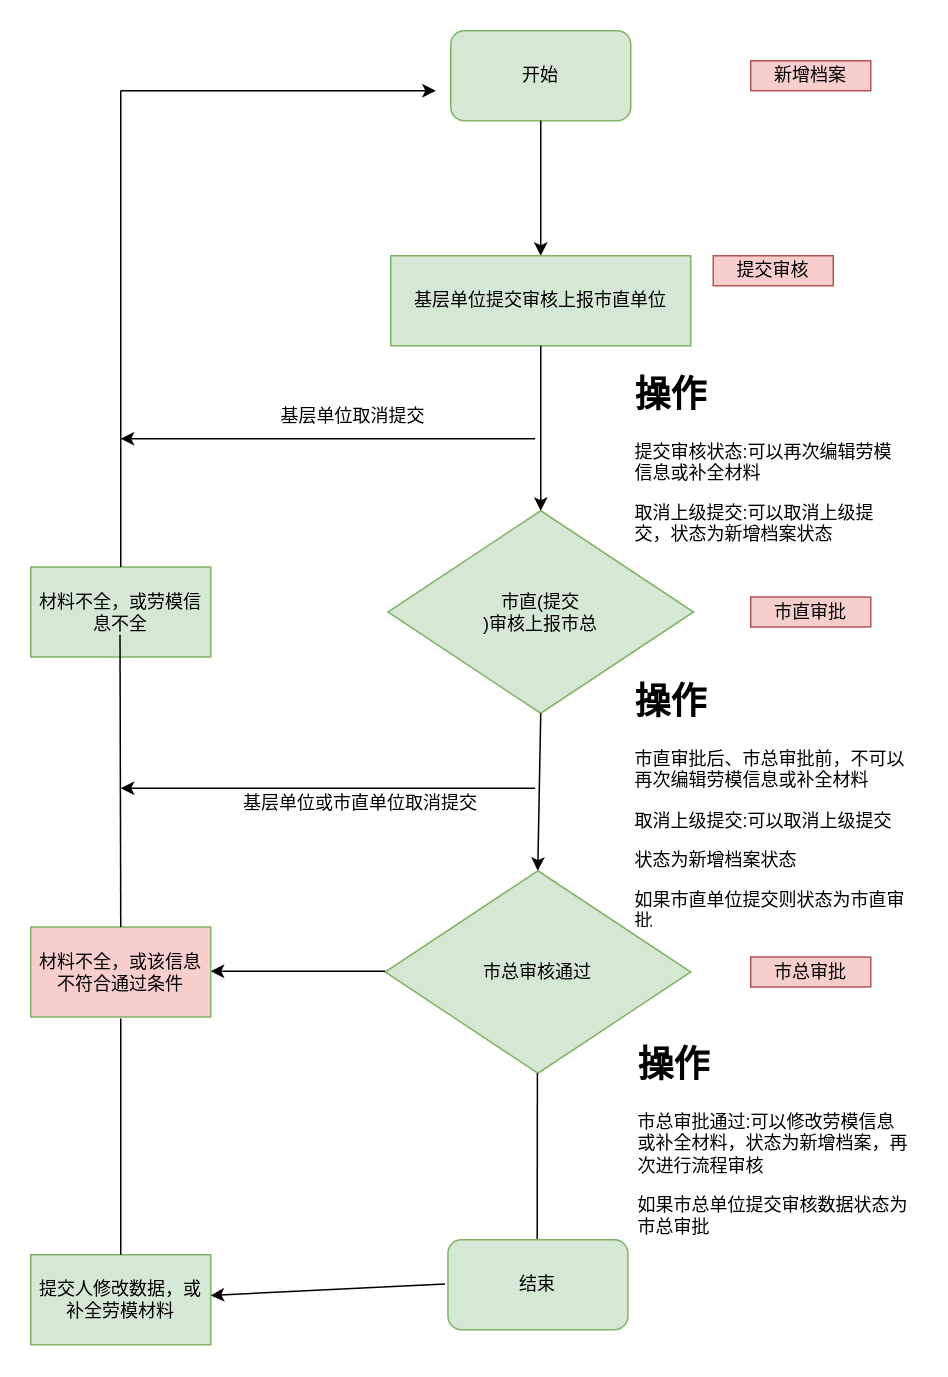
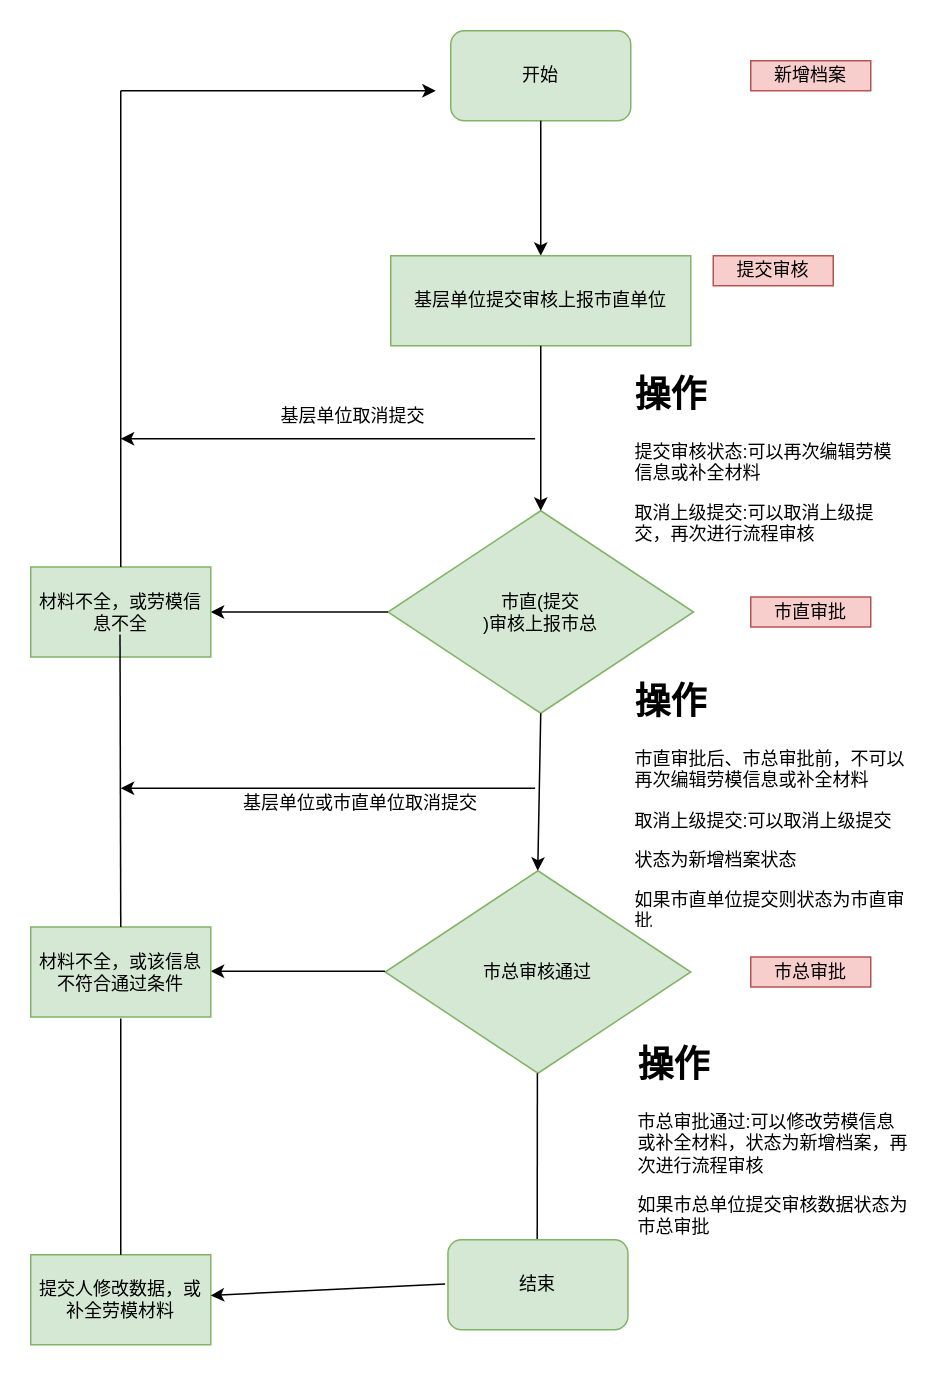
  <mxCell id="0" />
  <mxCell id="1" parent="0" />
  <mxCell id="2" value="开始" style="rounded=1;whiteSpace=wrap;html=1;fillColor=#d5e8d4;strokeColor=#82b366;" parent="1" vertex="1"><mxGeometry x="300" y="20" width="120" height="60" as="geometry" /></mxCell>
  <mxCell id="3" value="" style="endArrow=classic;html=1;" parent="1" source="2" edge="1"><mxGeometry width="50" height="50" relative="1" as="geometry"><mxPoint x="330" y="240" as="sourcePoint" /><mxPoint x="360" y="170" as="targetPoint" /></mxGeometry></mxCell>
  <mxCell id="4" value="基层单位提交审核上报市直单位" style="rounded=0;whiteSpace=wrap;html=1;fillColor=#d5e8d4;strokeColor=#82b366;" parent="1" vertex="1"><mxGeometry x="260" y="170" width="200" height="60" as="geometry" /></mxCell>
  <mxCell id="5" value="市直(提交&lt;br&gt;)审核上报市总" style="rhombus;whiteSpace=wrap;html=1;fillColor=#d5e8d4;strokeColor=#82b366;" parent="1" vertex="1"><mxGeometry x="258.13" y="340" width="203.75" height="135" as="geometry" /></mxCell>
  <mxCell id="6" value="" style="endArrow=classic;html=1;exitX=0.5;exitY=1;exitDx=0;exitDy=0;entryX=0.5;entryY=0;entryDx=0;entryDy=0;" parent="1" source="4" target="5" edge="1"><mxGeometry width="50" height="50" relative="1" as="geometry"><mxPoint x="330" y="340" as="sourcePoint" /><mxPoint x="380" y="290" as="targetPoint" /><Array as="points" /></mxGeometry></mxCell>
+ <mxCell id="7" value="" style="endArrow=classic;html=1;exitX=0;exitY=0.5;exitDx=0;exitDy=0;entryX=1;entryY=0.5;entryDx=0;entryDy=0;" parent="1" source="5" target="8" edge="1"><mxGeometry width="50" height="50" relative="1" as="geometry"><mxPoint x="190" y="420" as="sourcePoint" /><mxPoint x="240" y="392.607" as="targetPoint" /></mxGeometry></mxCell>
  <mxCell id="8" value="材料不全，或劳模信息不全" style="rounded=0;whiteSpace=wrap;html=1;fillColor=#d5e8d4;strokeColor=#82b366;" parent="1" vertex="1"><mxGeometry x="20" y="377.5" width="120" height="60" as="geometry" /></mxCell>
  <mxCell id="9" value="" style="endArrow=none;html=1;entryX=0.5;entryY=0;entryDx=0;entryDy=0;" parent="1" target="8" edge="1"><mxGeometry width="50" height="50" relative="1" as="geometry"><mxPoint x="80" y="60" as="sourcePoint" /><mxPoint x="150" y="310" as="targetPoint" /></mxGeometry></mxCell>
  <mxCell id="10" value="" style="endArrow=classic;html=1;" parent="1" edge="1"><mxGeometry width="50" height="50" relative="1" as="geometry"><mxPoint x="80" y="60" as="sourcePoint" /><mxPoint x="290" y="60" as="targetPoint" /></mxGeometry></mxCell>
  <mxCell id="11" value="" style="endArrow=classic;html=1;exitX=0.5;exitY=1;exitDx=0;exitDy=0;" parent="1" source="5" edge="1"><mxGeometry width="50" height="50" relative="1" as="geometry"><mxPoint x="340" y="510" as="sourcePoint" /><mxPoint x="358" y="580" as="targetPoint" /></mxGeometry></mxCell>
  <mxCell id="12" value="市总审核通过" style="rhombus;whiteSpace=wrap;html=1;fillColor=#d5e8d4;strokeColor=#82b366;" parent="1" vertex="1"><mxGeometry x="256.25" y="580" width="203.75" height="135" as="geometry" /></mxCell>
  <mxCell id="13" value="" style="endArrow=classic;html=1;exitX=0;exitY=0.5;exitDx=0;exitDy=0;entryX=1;entryY=0.5;entryDx=0;entryDy=0;" parent="1" edge="1"><mxGeometry width="50" height="50" relative="1" as="geometry"><mxPoint x="256.25" y="647" as="sourcePoint" /><mxPoint x="140" y="647" as="targetPoint" /></mxGeometry></mxCell>
- <mxCell id="14" value="材料不全，或该信息不符合通过条件" style="rounded=0;whiteSpace=wrap;html=1;fillColor=#f8cecc;strokeColor=#82b366;" parent="1" vertex="1"><mxGeometry x="20" y="617.5" width="120" height="60" as="geometry" /></mxCell>
+ <mxCell id="14" value="材料不全，或该信息不符合通过条件" style="rounded=0;whiteSpace=wrap;html=1;fillColor=#d5e8d4;strokeColor=#82b366;" parent="1" vertex="1"><mxGeometry x="20" y="617.5" width="120" height="60" as="geometry" /></mxCell>
  <mxCell id="15" value="" style="endArrow=none;html=1;entryX=0.5;entryY=0;entryDx=0;entryDy=0;" parent="1" target="14" edge="1"><mxGeometry width="50" height="50" relative="1" as="geometry"><mxPoint x="79.5" y="422.5" as="sourcePoint" /><mxPoint x="80" y="610" as="targetPoint" /></mxGeometry></mxCell>
  <mxCell id="16" value="" style="endArrow=classic;html=1;exitX=0.5;exitY=1;exitDx=0;exitDy=0;" parent="1" edge="1"><mxGeometry width="50" height="50" relative="1" as="geometry"><mxPoint x="357.755" y="715" as="sourcePoint" /><mxPoint x="357.63" y="835" as="targetPoint" /></mxGeometry></mxCell>
  <mxCell id="17" value="结束" style="rounded=1;whiteSpace=wrap;html=1;fillColor=#d5e8d4;strokeColor=#82b366;" parent="1" vertex="1"><mxGeometry x="298.13" y="826" width="120" height="60" as="geometry" /></mxCell>
  <mxCell id="18" value="" style="endArrow=classic;html=1;exitX=0;exitY=0.5;exitDx=0;exitDy=0;" parent="1" edge="1"><mxGeometry width="50" height="50" relative="1" as="geometry"><mxPoint x="356.25" y="525" as="sourcePoint" /><mxPoint x="80" y="525" as="targetPoint" /></mxGeometry></mxCell>
  <mxCell id="19" value="基层单位或市直单位取消提交" style="text;html=1;strokeColor=none;fillColor=none;align=center;verticalAlign=middle;whiteSpace=wrap;rounded=0;" parent="1" vertex="1"><mxGeometry x="155" y="525" width="170" height="20" as="geometry" /></mxCell>
  <mxCell id="20" value="" style="endArrow=classic;html=1;exitX=0;exitY=0.5;exitDx=0;exitDy=0;" parent="1" edge="1"><mxGeometry width="50" height="50" relative="1" as="geometry"><mxPoint x="356.25" y="292" as="sourcePoint" /><mxPoint x="80" y="292" as="targetPoint" /></mxGeometry></mxCell>
  <mxCell id="21" value="基层单位取消提交" style="text;html=1;strokeColor=none;fillColor=none;align=center;verticalAlign=middle;whiteSpace=wrap;rounded=0;" parent="1" vertex="1"><mxGeometry x="150" y="267" width="170" height="20" as="geometry" /></mxCell>
  <mxCell id="22" value="&lt;h1&gt;操作&lt;/h1&gt;&lt;p&gt;市直审批后、市总审批前，不可以再次编辑劳模信息或补全材料&lt;/p&gt;&lt;p&gt;取消上级提交:可以取消上级提交&lt;/p&gt;&lt;p&gt;状态为新增档案状态&lt;/p&gt;&lt;p&gt;如果市直单位提交则状态为市直审批&lt;/p&gt;" style="text;html=1;strokeColor=none;fillColor=none;spacing=5;spacingTop=-20;whiteSpace=wrap;overflow=hidden;rounded=0;" parent="1" vertex="1"><mxGeometry x="418.13" y="447.5" width="190" height="170" as="geometry" /></mxCell>
- <mxCell id="23" value="&lt;h1&gt;操作&lt;/h1&gt;&lt;p&gt;提交审核状态:可以再次编辑劳模信息或补全材料&lt;/p&gt;&lt;p&gt;取消上级提交:可以取消上级提交，状态为新增档案状态&lt;/p&gt;" style="text;html=1;strokeColor=none;fillColor=none;spacing=5;spacingTop=-20;whiteSpace=wrap;overflow=hidden;rounded=0;" parent="1" vertex="1"><mxGeometry x="418.13" y="243" width="190" height="120" as="geometry" /></mxCell>
+ <mxCell id="23" value="&lt;h1&gt;操作&lt;/h1&gt;&lt;p&gt;提交审核状态:可以再次编辑劳模信息或补全材料&lt;/p&gt;&lt;p&gt;取消上级提交:可以取消上级提交，再次进行流程审核&lt;/p&gt;" style="text;html=1;strokeColor=none;fillColor=none;spacing=5;spacingTop=-20;whiteSpace=wrap;overflow=hidden;rounded=0;" parent="1" vertex="1"><mxGeometry x="418.13" y="243" width="190" height="120" as="geometry" /></mxCell>
  <mxCell id="24" value="&lt;h1&gt;操作&lt;/h1&gt;&lt;p&gt;市总审批通过:可以修改劳模信息或补全材料，状态为新增档案，再次进行流程审核&lt;/p&gt;&lt;p&gt;如果市总单位提交审核数据状态为市总审批&lt;/p&gt;" style="text;html=1;strokeColor=none;fillColor=none;spacing=5;spacingTop=-20;whiteSpace=wrap;overflow=hidden;rounded=0;" parent="1" vertex="1"><mxGeometry x="420" y="690" width="190" height="140" as="geometry" /></mxCell>
  <mxCell id="25" value="新增档案" style="text;html=1;strokeColor=#b85450;fillColor=#f8cecc;align=center;verticalAlign=middle;whiteSpace=wrap;rounded=0;" vertex="1" parent="1"><mxGeometry x="500" y="40" width="80" height="20" as="geometry" /></mxCell>
  <mxCell id="26" value="提交审核" style="text;html=1;strokeColor=#b85450;fillColor=#f8cecc;align=center;verticalAlign=middle;whiteSpace=wrap;rounded=0;" vertex="1" parent="1"><mxGeometry x="475" y="170" width="80" height="20" as="geometry" /></mxCell>
  <mxCell id="27" value="市直审批" style="text;html=1;strokeColor=#b85450;fillColor=#f8cecc;align=center;verticalAlign=middle;whiteSpace=wrap;rounded=0;" vertex="1" parent="1"><mxGeometry x="500" y="397.5" width="80" height="20" as="geometry" /></mxCell>
  <mxCell id="28" value="市总审批" style="text;html=1;strokeColor=#b85450;fillColor=#f8cecc;align=center;verticalAlign=middle;whiteSpace=wrap;rounded=0;" vertex="1" parent="1"><mxGeometry x="500" y="637.5" width="80" height="20" as="geometry" /></mxCell>
  <mxCell id="29" value="提交人修改数据，或补全劳模材料" style="rounded=0;whiteSpace=wrap;html=1;fillColor=#d5e8d4;strokeColor=#82b366;" vertex="1" parent="1"><mxGeometry x="20" y="836" width="120" height="60" as="geometry" /></mxCell>
  <mxCell id="30" value="" style="endArrow=classic;html=1;exitX=0;exitY=0.5;exitDx=0;exitDy=0;" edge="1" parent="1" target="29"><mxGeometry width="50" height="50" relative="1" as="geometry"><mxPoint x="296.25" y="855.5" as="sourcePoint" /><mxPoint x="20" y="855.5" as="targetPoint" /></mxGeometry></mxCell>
  <mxCell id="31" value="" style="endArrow=none;html=1;entryX=0.5;entryY=1;entryDx=0;entryDy=0;exitX=0.5;exitY=0;exitDx=0;exitDy=0;" edge="1" parent="1" source="29"><mxGeometry width="50" height="50" relative="1" as="geometry"><mxPoint x="80" y="820" as="sourcePoint" /><mxPoint x="80" y="678.5" as="targetPoint" /></mxGeometry></mxCell>
